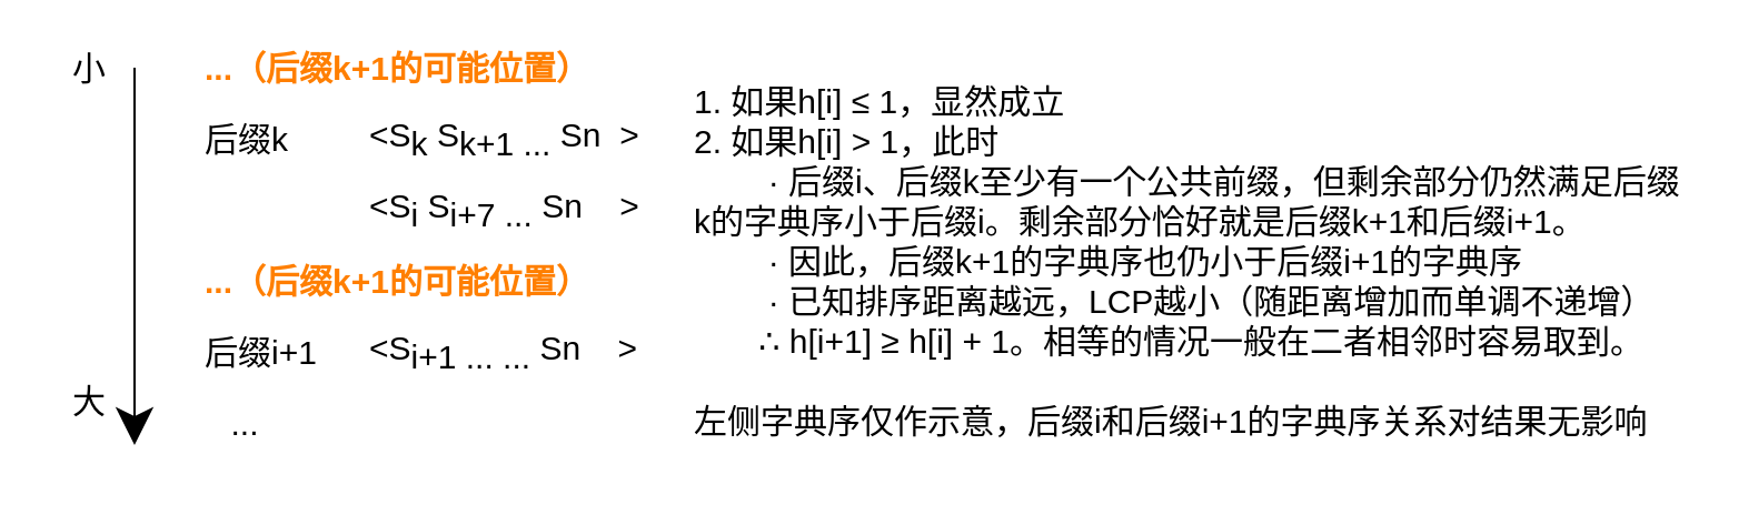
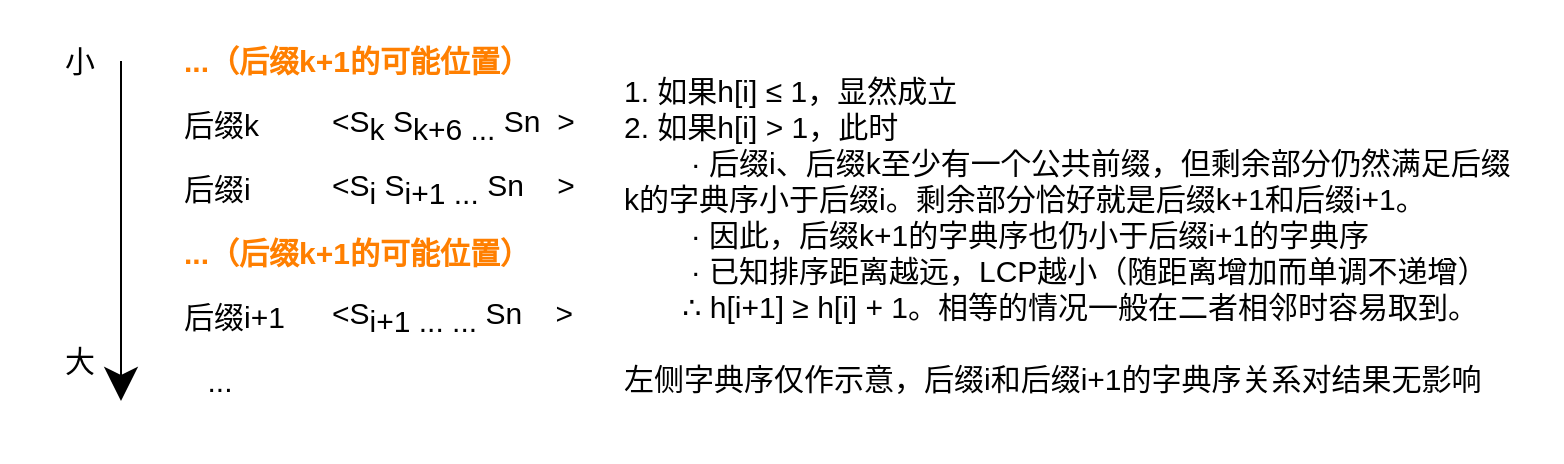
  <mxCell id="0" />
  <mxCell id="1" parent="0" />
  <mxCell id="2" value="...（后缀k+1的可能位置）" style="text;html=1;strokeColor=none;fillColor=none;align=left;verticalAlign=middle;whiteSpace=wrap;rounded=0;hachureGap=4;pointerEvents=0;fontSize=15;fontColor=#FF7F00;fontStyle=1;" vertex="1" parent="1"><mxGeometry x="90" y="116" width="200" height="20" as="geometry" /></mxCell>
  <mxCell id="3" value="...（后缀k+1的可能位置）" style="text;html=1;strokeColor=none;fillColor=none;align=left;verticalAlign=middle;whiteSpace=wrap;rounded=0;hachureGap=4;pointerEvents=0;fontSize=15;fontColor=#FF7F00;fontStyle=1" vertex="1" parent="1"><mxGeometry x="90" y="20" width="200" height="20" as="geometry" /></mxCell>
  <mxCell id="4" value="" style="endArrow=classic;html=1;fontSize=15;startSize=14;endSize=14;sourcePerimeterSpacing=8;targetPerimeterSpacing=8;" edge="1" parent="1"><mxGeometry width="50" height="50" relative="1" as="geometry"><mxPoint x="60" y="30" as="sourcePoint" /><mxPoint x="60" y="200" as="targetPoint" /></mxGeometry></mxCell>
  <mxCell id="5" value="小" style="text;html=1;strokeColor=none;fillColor=none;align=center;verticalAlign=middle;whiteSpace=wrap;rounded=0;hachureGap=4;pointerEvents=0;fontSize=15;" vertex="1" parent="1"><mxGeometry x="20" y="20" width="40" height="20" as="geometry" /></mxCell>
  <mxCell id="6" value="大" style="text;html=1;strokeColor=none;fillColor=none;align=center;verticalAlign=middle;whiteSpace=wrap;rounded=0;hachureGap=4;pointerEvents=0;fontSize=15;" vertex="1" parent="1"><mxGeometry x="20" y="170" width="40" height="20" as="geometry" /></mxCell>
  <mxCell id="7" value="..." style="text;html=1;strokeColor=none;fillColor=none;align=center;verticalAlign=middle;whiteSpace=wrap;rounded=0;hachureGap=4;pointerEvents=0;fontSize=15;" vertex="1" parent="1"><mxGeometry x="90" y="180" width="40" height="20" as="geometry" /></mxCell>
  <mxCell id="8" value="" style="group" vertex="1" connectable="0" parent="1"><mxGeometry x="90" y="52" width="244" height="20" as="geometry" /></mxCell>
- <mxCell id="9" value="&amp;lt;S&lt;sub style=&quot;font-size: 15px&quot;&gt;k&amp;nbsp;&lt;/sub&gt;S&lt;sub style=&quot;font-size: 15px&quot;&gt;k+1 ...&amp;nbsp;&lt;/sub&gt;Sn&lt;sub style=&quot;font-size: 15px&quot;&gt;&amp;nbsp;&lt;/sub&gt;&lt;sub style=&quot;font-size: 15px&quot;&gt;&amp;nbsp;&lt;/sub&gt;&amp;gt;" style="text;html=1;strokeColor=none;fillColor=none;align=left;verticalAlign=middle;whiteSpace=wrap;rounded=0;hachureGap=4;pointerEvents=0;fontSize=15;" vertex="1" parent="8"><mxGeometry x="74" width="170" height="20" as="geometry" /></mxCell>
+ <mxCell id="9" value="&amp;lt;S&lt;sub style=&quot;font-size: 15px&quot;&gt;k&amp;nbsp;&lt;/sub&gt;S&lt;sub style=&quot;font-size: 15px&quot;&gt;k+6 ...&amp;nbsp;&lt;/sub&gt;Sn&lt;sub style=&quot;font-size: 15px&quot;&gt;&amp;nbsp;&lt;/sub&gt;&lt;sub style=&quot;font-size: 15px&quot;&gt;&amp;nbsp;&lt;/sub&gt;&amp;gt;" style="text;html=1;strokeColor=none;fillColor=none;align=left;verticalAlign=middle;whiteSpace=wrap;rounded=0;hachureGap=4;pointerEvents=0;fontSize=15;" vertex="1" parent="8"><mxGeometry x="74" width="170" height="20" as="geometry" /></mxCell>
  <mxCell id="10" value="后缀k" style="text;html=1;strokeColor=none;fillColor=none;align=left;verticalAlign=middle;whiteSpace=wrap;rounded=0;hachureGap=4;pointerEvents=0;fontSize=15;" vertex="1" parent="8"><mxGeometry width="40" height="20" as="geometry" /></mxCell>
  <mxCell id="11" value="" style="group" vertex="1" connectable="0" parent="1"><mxGeometry x="90" y="84" width="244" height="20" as="geometry" /></mxCell>
- <mxCell id="12" value="&amp;lt;S&lt;sub style=&quot;font-size: 15px&quot;&gt;i&amp;nbsp;&lt;/sub&gt;S&lt;sub style=&quot;font-size: 15px&quot;&gt;i+7 ...&amp;nbsp;&lt;/sub&gt;Sn&lt;sub style=&quot;font-size: 15px&quot;&gt;&amp;nbsp;&lt;/sub&gt;&lt;sub style=&quot;font-size: 15px&quot;&gt;&amp;nbsp; &amp;nbsp;&lt;/sub&gt;&amp;gt;" style="text;html=1;strokeColor=none;fillColor=none;align=left;verticalAlign=middle;whiteSpace=wrap;rounded=0;hachureGap=4;pointerEvents=0;fontSize=15;" vertex="1" parent="11"><mxGeometry x="74" width="170" height="20" as="geometry" /></mxCell>
+ <mxCell id="12" value="&amp;lt;S&lt;sub style=&quot;font-size: 15px&quot;&gt;i&amp;nbsp;&lt;/sub&gt;S&lt;sub style=&quot;font-size: 15px&quot;&gt;i+1 ...&amp;nbsp;&lt;/sub&gt;Sn&lt;sub style=&quot;font-size: 15px&quot;&gt;&amp;nbsp;&lt;/sub&gt;&lt;sub style=&quot;font-size: 15px&quot;&gt;&amp;nbsp; &amp;nbsp;&lt;/sub&gt;&amp;gt;" style="text;html=1;strokeColor=none;fillColor=none;align=left;verticalAlign=middle;whiteSpace=wrap;rounded=0;hachureGap=4;pointerEvents=0;fontSize=15;" vertex="1" parent="11"><mxGeometry x="74" width="170" height="20" as="geometry" /></mxCell>
+ <mxCell id="13" value="后缀i" style="text;html=1;strokeColor=none;fillColor=none;align=left;verticalAlign=middle;whiteSpace=wrap;rounded=0;hachureGap=4;pointerEvents=0;fontSize=15;" vertex="1" parent="11"><mxGeometry width="40" height="20" as="geometry" /></mxCell>
  <mxCell id="14" value="" style="group" vertex="1" connectable="0" parent="1"><mxGeometry x="90" y="148" width="244" height="20" as="geometry" /></mxCell>
  <mxCell id="15" value="&amp;lt;S&lt;sub style=&quot;font-size: 15px&quot;&gt;i+1 ...&lt;/sub&gt;&lt;sub style=&quot;font-size: 15px&quot;&gt;&amp;nbsp;...&amp;nbsp;&lt;/sub&gt;Sn&lt;sub style=&quot;font-size: 15px&quot;&gt;&amp;nbsp;&lt;/sub&gt;&lt;sub style=&quot;font-size: 15px&quot;&gt;&amp;nbsp; &amp;nbsp;&lt;/sub&gt;&amp;gt;" style="text;html=1;strokeColor=none;fillColor=none;align=left;verticalAlign=middle;whiteSpace=wrap;rounded=0;hachureGap=4;pointerEvents=0;fontSize=15;" vertex="1" parent="14"><mxGeometry x="74" width="170" height="20" as="geometry" /></mxCell>
  <mxCell id="16" value="后缀i+1" style="text;html=1;strokeColor=none;fillColor=none;align=left;verticalAlign=middle;whiteSpace=wrap;rounded=0;hachureGap=4;pointerEvents=0;fontSize=15;" vertex="1" parent="14"><mxGeometry width="60" height="20" as="geometry" /></mxCell>
  <mxCell id="17" value="1. 如果h[i] ≤ 1，显然成立&lt;br&gt;2. 如果h[i] &amp;gt; 1，此时&lt;br&gt;&lt;span style=&quot;white-space: pre&quot;&gt;&#09;&lt;/span&gt;·&amp;nbsp;后缀i、后缀k至少有一个公共前缀，但剩余部分仍然满足后缀k的字典序小于后缀i。剩余部分恰好就是后缀k+1和后缀i+1。&lt;br&gt;&amp;nbsp; &amp;nbsp; &amp;nbsp; &amp;nbsp; · 因此，后缀k+1的字典序也仍小于后缀i+1的字典序&lt;br&gt;&lt;span style=&quot;white-space: pre&quot;&gt;&#09;&lt;/span&gt;· 已知排序距离越远，LCP越小（随距离增加而单调不递增）&lt;br&gt;&amp;nbsp; &amp;nbsp; &amp;nbsp; &amp;nbsp;∴ h[i+1] ≥ h[i] + 1。相等的情况一般在二者相邻时容易取到。&lt;br&gt;&lt;br&gt;左侧字典序仅作示意，后缀i和后缀i+1的字典序关系对结果无影响" style="text;html=1;strokeColor=none;fillColor=none;align=left;verticalAlign=top;whiteSpace=wrap;rounded=0;hachureGap=4;pointerEvents=0;fontSize=15;" vertex="1" parent="1"><mxGeometry x="310" y="30" width="450" height="180" as="geometry" /></mxCell>
